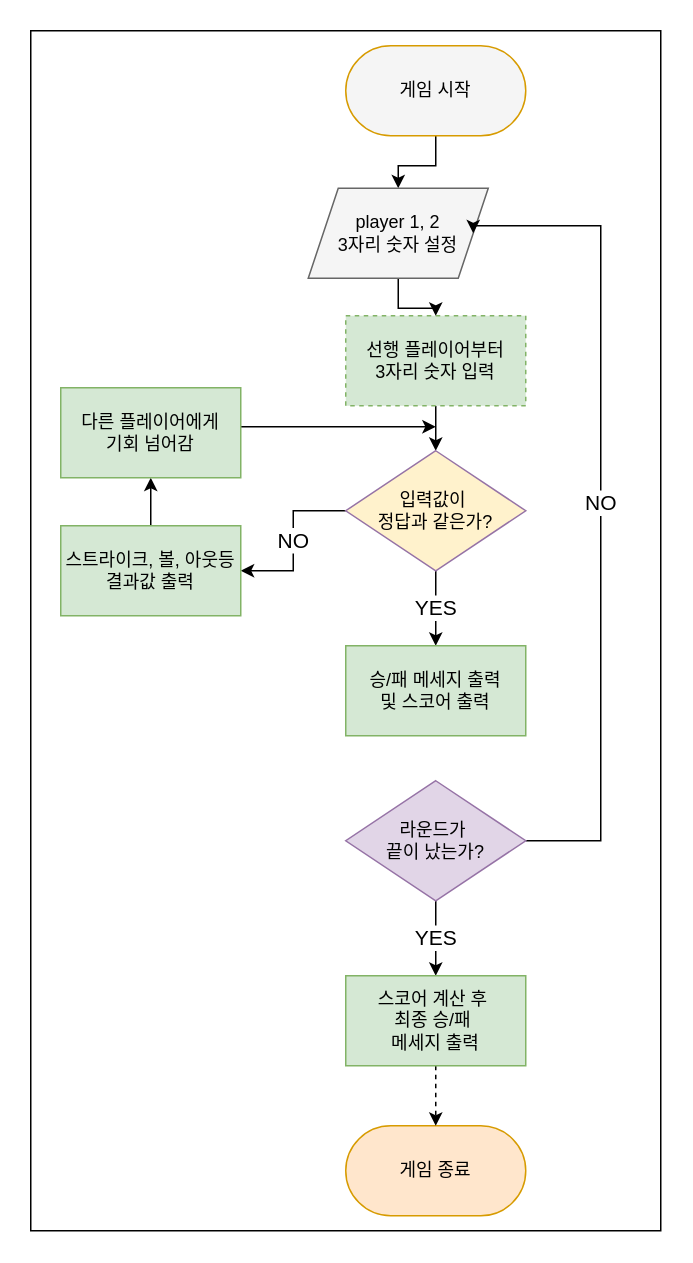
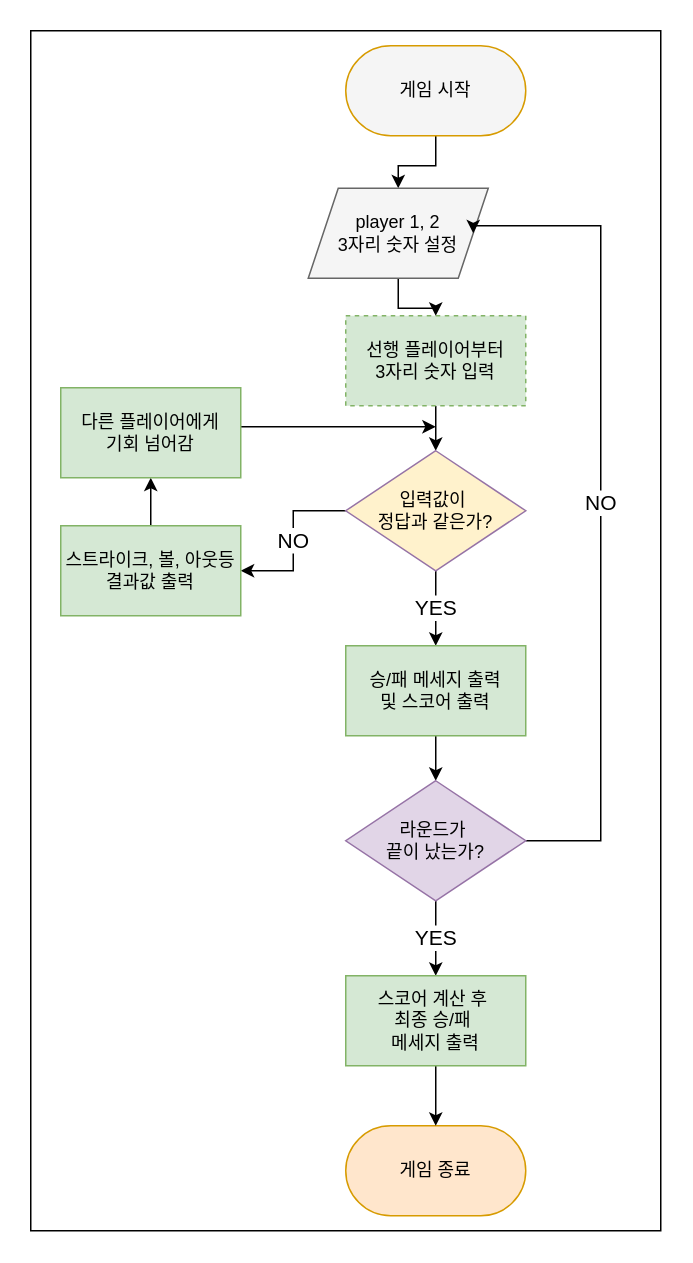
  <mxCell id="0" />
  <mxCell id="1" parent="0" />
  <mxCell id="2" value="" style="rounded=0;whiteSpace=wrap;html=1;" vertex="1" parent="1"><mxGeometry x="20" y="20" width="420" height="800" as="geometry" /></mxCell>
  <mxCell id="3" style="edgeStyle=orthogonalEdgeStyle;rounded=0;orthogonalLoop=1;jettySize=auto;html=1;entryX=0.5;entryY=0;entryDx=0;entryDy=0;" edge="1" parent="1" source="4" target="13"><mxGeometry relative="1" as="geometry" /></mxCell>
  <mxCell id="4" value="게임 시작" style="rounded=1;whiteSpace=wrap;html=1;arcSize=50;fillColor=#f5f5f5;strokeColor=#d79b00;" vertex="1" parent="1"><mxGeometry x="230" y="30" width="120" height="60" as="geometry" /></mxCell>
  <mxCell id="5" style="edgeStyle=orthogonalEdgeStyle;rounded=0;orthogonalLoop=1;jettySize=auto;html=1;entryX=0.5;entryY=0;entryDx=0;entryDy=0;" edge="1" parent="1" source="6" target="9"><mxGeometry relative="1" as="geometry" /></mxCell>
  <mxCell id="6" value="&lt;div&gt;&lt;span style=&quot;background-color: initial;&quot;&gt;선행 플레이어부터&lt;/span&gt;&lt;/div&gt;&lt;div&gt;&lt;span style=&quot;background-color: initial;&quot;&gt;3자리 숫자 입력&lt;/span&gt;&lt;br&gt;&lt;/div&gt;" style="rounded=0;whiteSpace=wrap;html=1;fillColor=#d5e8d4;strokeColor=#82b366;dashed=1;" vertex="1" parent="1"><mxGeometry x="230" y="210" width="120" height="60" as="geometry" /></mxCell>
  <mxCell id="7" value="YES" style="edgeStyle=orthogonalEdgeStyle;rounded=0;orthogonalLoop=1;jettySize=auto;html=1;fontSize=14;entryX=0.5;entryY=0;entryDx=0;entryDy=0;" edge="1" parent="1" source="9" target="16"><mxGeometry relative="1" as="geometry"><mxPoint x="290" y="440" as="targetPoint" /></mxGeometry></mxCell>
  <mxCell id="8" value="NO" style="edgeStyle=orthogonalEdgeStyle;rounded=0;orthogonalLoop=1;jettySize=auto;html=1;fontSize=14;" edge="1" parent="1" source="9" target="11"><mxGeometry relative="1" as="geometry"><mxPoint x="130" y="350" as="targetPoint" /></mxGeometry></mxCell>
  <mxCell id="9" value="입력값이&amp;nbsp;&lt;div&gt;정답과 같은가?&lt;/div&gt;" style="rhombus;whiteSpace=wrap;html=1;fillColor=#fff2cc;strokeColor=#9673a6;" vertex="1" parent="1"><mxGeometry x="230" y="300" width="120" height="80" as="geometry" /></mxCell>
  <mxCell id="10" style="edgeStyle=orthogonalEdgeStyle;rounded=0;orthogonalLoop=1;jettySize=auto;html=1;entryX=0.5;entryY=1;entryDx=0;entryDy=0;" edge="1" parent="1" source="11" target="21"><mxGeometry relative="1" as="geometry" /></mxCell>
  <mxCell id="11" value="스트라이크, 볼, 아웃등 결과값 출력" style="rounded=0;whiteSpace=wrap;html=1;fillColor=#d5e8d4;strokeColor=#82b366;" vertex="1" parent="1"><mxGeometry x="40" y="350" width="120" height="60" as="geometry" /></mxCell>
  <mxCell id="12" style="edgeStyle=orthogonalEdgeStyle;rounded=0;orthogonalLoop=1;jettySize=auto;html=1;entryX=0.5;entryY=0;entryDx=0;entryDy=0;" edge="1" parent="1" source="13" target="6"><mxGeometry relative="1" as="geometry" /></mxCell>
  <mxCell id="13" value="&lt;div style=&quot;forced-color-adjust: none; color: rgb(0, 0, 0); font-family: Helvetica; font-size: 12px; font-style: normal; font-variant-ligatures: normal; font-variant-caps: normal; font-weight: 400; letter-spacing: normal; orphans: 2; text-align: center; text-indent: 0px; text-transform: none; widows: 2; word-spacing: 0px; -webkit-text-stroke-width: 0px; white-space: normal; text-decoration-thickness: initial; text-decoration-style: initial; text-decoration-color: initial;&quot;&gt;player 1, 2&lt;/div&gt;&lt;span style=&quot;color: rgb(0, 0, 0); font-family: Helvetica; font-size: 12px; font-style: normal; font-variant-ligatures: normal; font-variant-caps: normal; font-weight: 400; letter-spacing: normal; orphans: 2; text-align: center; text-indent: 0px; text-transform: none; widows: 2; word-spacing: 0px; -webkit-text-stroke-width: 0px; white-space: normal; text-decoration-thickness: initial; text-decoration-style: initial; text-decoration-color: initial; float: none; display: inline !important;&quot;&gt;3자리 숫자 설정&lt;/span&gt;" style="shape=parallelogram;perimeter=parallelogramPerimeter;whiteSpace=wrap;html=1;fixedSize=1;fillColor=#f5f5f5;fontColor=#333333;strokeColor=#666666;" vertex="1" parent="1"><mxGeometry x="205" y="125" width="120" height="60" as="geometry" /></mxCell>
+ <mxCell id="14" style="edgeStyle=orthogonalEdgeStyle;rounded=0;orthogonalLoop=1;jettySize=auto;html=1;entryX=0.5;entryY=0;entryDx=0;entryDy=0;" edge="1" parent="1" source="16" target="19"><mxGeometry relative="1" as="geometry" /></mxCell>
  <mxCell id="15" value="NO" style="edgeStyle=orthogonalEdgeStyle;rounded=0;orthogonalLoop=1;jettySize=auto;html=1;entryX=1;entryY=0.5;entryDx=0;entryDy=0;fontSize=14;exitX=1;exitY=0.5;exitDx=0;exitDy=0;" edge="1" parent="1" source="19" target="13"><mxGeometry relative="1" as="geometry"><Array as="points"><mxPoint x="400" y="560" /><mxPoint x="400" y="150" /></Array></mxGeometry></mxCell>
  <mxCell id="16" value="승/패 메세지 출력&lt;div&gt;및 스코어 출력&lt;/div&gt;" style="rounded=0;whiteSpace=wrap;html=1;fillColor=#d5e8d4;strokeColor=#82b366;" vertex="1" parent="1"><mxGeometry x="230" y="430" width="120" height="60" as="geometry" /></mxCell>
  <mxCell id="17" value="게임 종료" style="rounded=1;whiteSpace=wrap;html=1;arcSize=50;fillColor=#ffe6cc;strokeColor=#d79b00;" vertex="1" parent="1"><mxGeometry x="230" y="750" width="120" height="60" as="geometry" /></mxCell>
  <mxCell id="18" value="YES" style="edgeStyle=orthogonalEdgeStyle;rounded=0;orthogonalLoop=1;jettySize=auto;html=1;fontSize=14;entryX=0.5;entryY=0;entryDx=0;entryDy=0;" edge="1" parent="1" source="19" target="23"><mxGeometry relative="1" as="geometry"><mxPoint x="290" y="640" as="targetPoint" /></mxGeometry></mxCell>
  <mxCell id="19" value="&lt;div&gt;라운드가&amp;nbsp;&lt;/div&gt;&lt;div&gt;끝이 났는가?&lt;/div&gt;" style="rhombus;whiteSpace=wrap;html=1;fillColor=#e1d5e7;strokeColor=#9673a6;" vertex="1" parent="1"><mxGeometry x="230" y="520" width="120" height="80" as="geometry" /></mxCell>
  <mxCell id="20" style="edgeStyle=orthogonalEdgeStyle;rounded=0;orthogonalLoop=1;jettySize=auto;html=1;" edge="1" parent="1"><mxGeometry relative="1" as="geometry"><mxPoint x="290" y="284" as="targetPoint" /><mxPoint x="160" y="284" as="sourcePoint" /></mxGeometry></mxCell>
  <mxCell id="21" value="&lt;span style=&quot;color: rgb(0, 0, 0); font-family: Helvetica; font-size: 12px; font-style: normal; font-variant-ligatures: normal; font-variant-caps: normal; font-weight: 400; letter-spacing: normal; orphans: 2; text-align: center; text-indent: 0px; text-transform: none; widows: 2; word-spacing: 0px; -webkit-text-stroke-width: 0px; white-space: normal; text-decoration-thickness: initial; text-decoration-style: initial; text-decoration-color: initial; float: none; display: inline !important;&quot;&gt;다른 플레이어에게&lt;/span&gt;&lt;div&gt;&lt;span style=&quot;color: rgb(0, 0, 0); font-family: Helvetica; font-size: 12px; font-style: normal; font-variant-ligatures: normal; font-variant-caps: normal; font-weight: 400; letter-spacing: normal; orphans: 2; text-align: center; text-indent: 0px; text-transform: none; widows: 2; word-spacing: 0px; -webkit-text-stroke-width: 0px; white-space: normal; text-decoration-thickness: initial; text-decoration-style: initial; text-decoration-color: initial; float: none; display: inline !important;&quot;&gt;기회 넘어감&lt;/span&gt;&lt;/div&gt;" style="rounded=0;whiteSpace=wrap;html=1;fillColor=#d5e8d4;strokeColor=#82b366;" vertex="1" parent="1"><mxGeometry x="40" y="258" width="120" height="60" as="geometry" /></mxCell>
- <mxCell id="22" style="edgeStyle=orthogonalEdgeStyle;rounded=0;orthogonalLoop=1;jettySize=auto;html=1;entryX=0.5;entryY=0;entryDx=0;entryDy=0;dashed=1;" edge="1" parent="1" source="23" target="17"><mxGeometry relative="1" as="geometry" /></mxCell>
+ <mxCell id="22" style="edgeStyle=orthogonalEdgeStyle;rounded=0;orthogonalLoop=1;jettySize=auto;html=1;entryX=0.5;entryY=0;entryDx=0;entryDy=0;" edge="1" parent="1" source="23" target="17"><mxGeometry relative="1" as="geometry" /></mxCell>
  <mxCell id="23" value="스코어 계산 후&amp;nbsp;&lt;div&gt;최종 승/패&amp;nbsp;&lt;div&gt;메세지 출력&lt;/div&gt;&lt;/div&gt;" style="rounded=0;whiteSpace=wrap;html=1;fillColor=#d5e8d4;strokeColor=#82b366;" vertex="1" parent="1"><mxGeometry x="230" y="650" width="120" height="60" as="geometry" /></mxCell>
